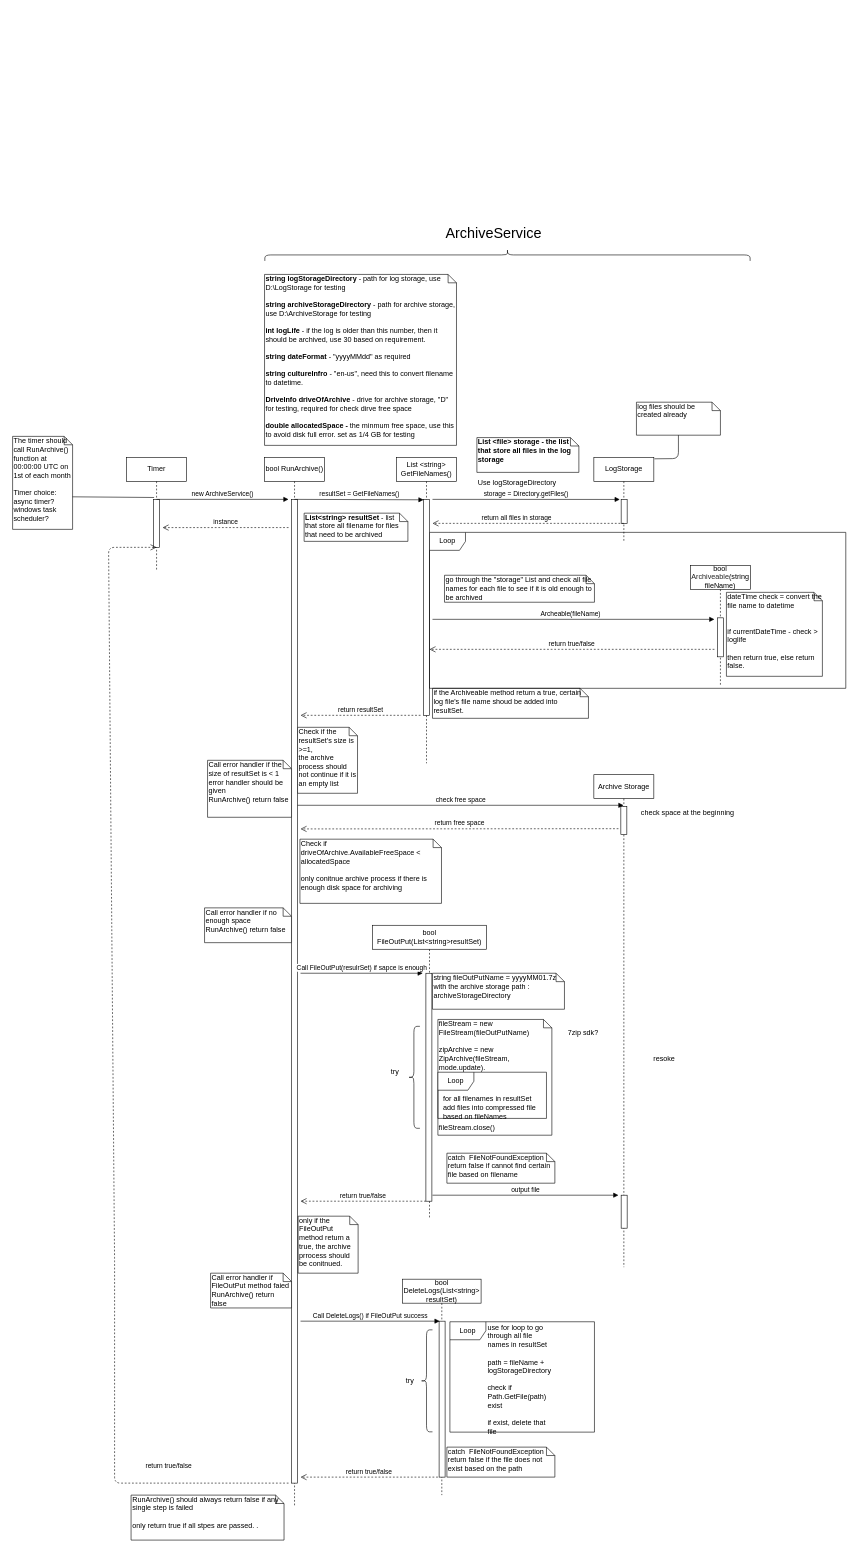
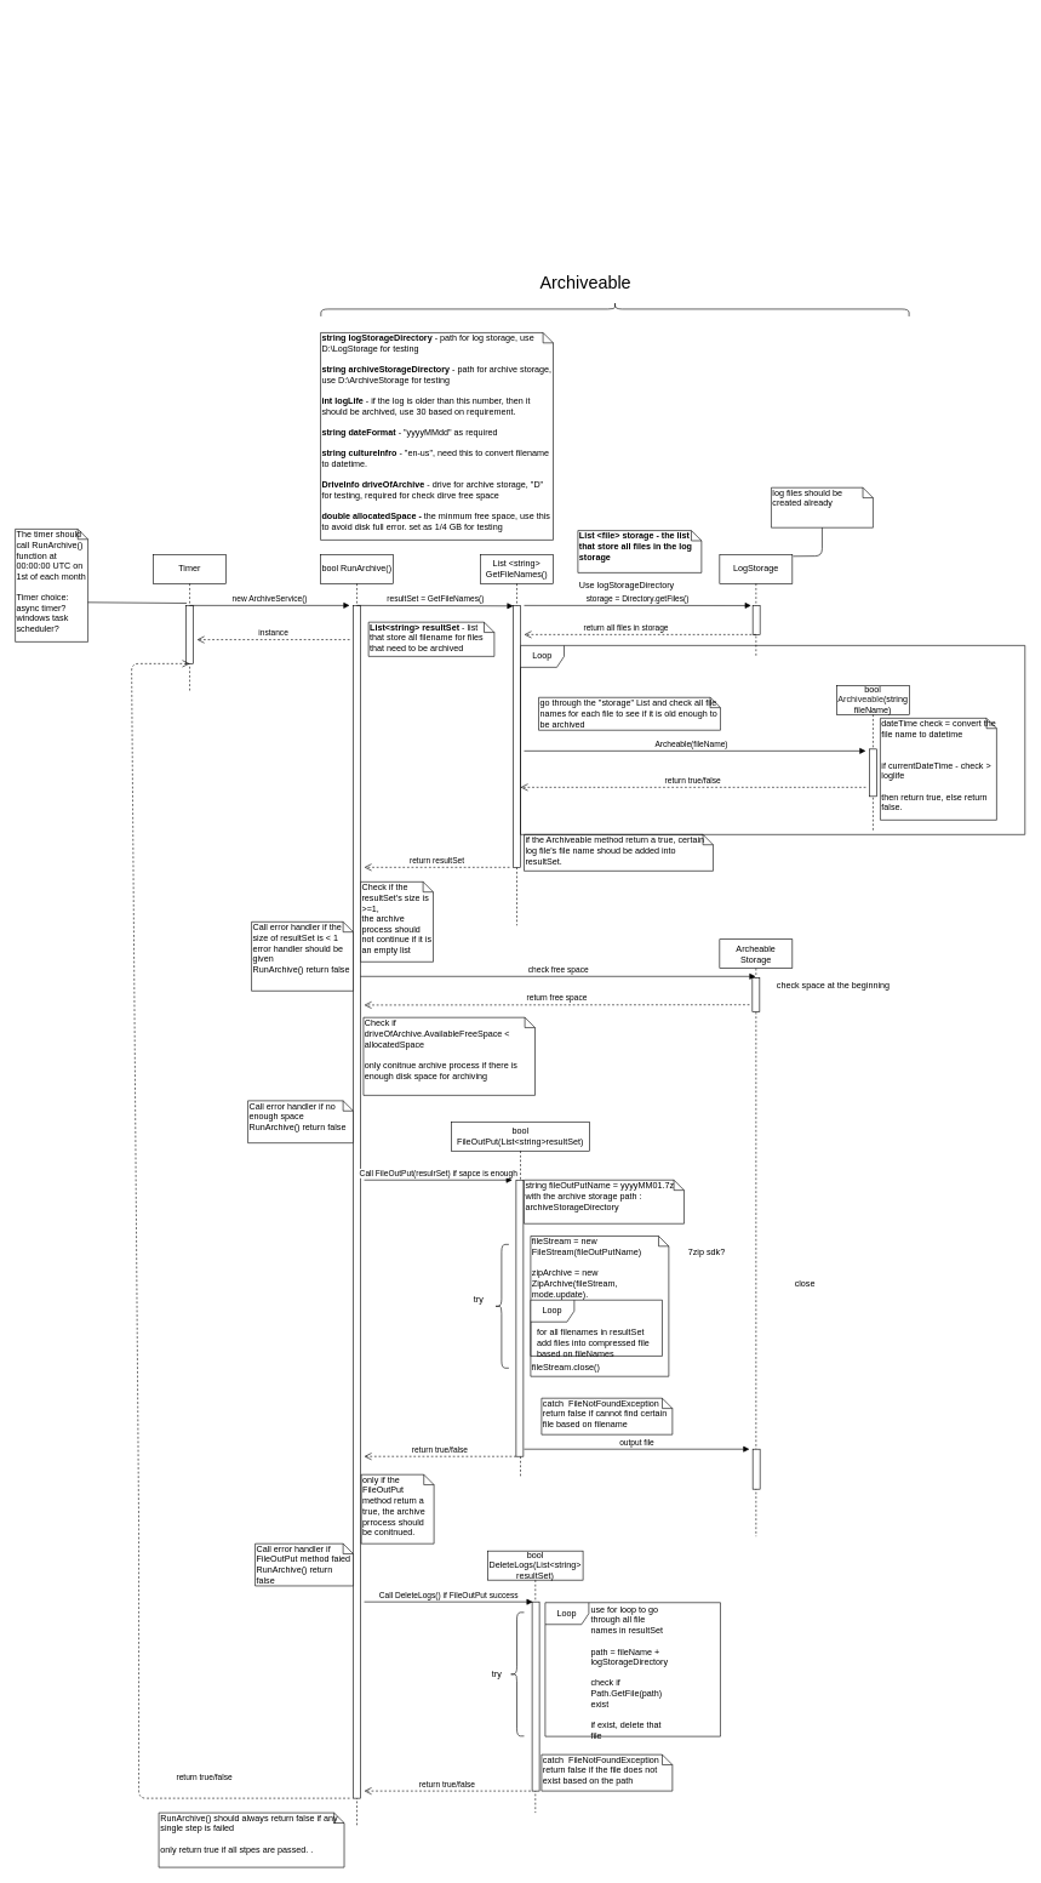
  <mxCell id="0" />
  <mxCell id="1" parent="0" />
  <mxCell id="2" value="Loop" style="shape=umlFrame;whiteSpace=wrap;html=1;" parent="1" vertex="1"><mxGeometry x="749" y="2203" width="241" height="184" as="geometry" /></mxCell>
  <mxCell id="3" value="Timer" style="shape=umlLifeline;perimeter=lifelinePerimeter;whiteSpace=wrap;html=1;container=1;collapsible=0;recursiveResize=0;outlineConnect=0;" parent="1" vertex="1"><mxGeometry x="210" y="762" width="100" height="190" as="geometry" /></mxCell>
  <mxCell id="4" value="" style="html=1;points=[];perimeter=orthogonalPerimeter;" parent="3" vertex="1"><mxGeometry x="45" y="70" width="10" height="80" as="geometry" /></mxCell>
  <mxCell id="5" value="bool RunArchive()" style="shape=umlLifeline;perimeter=lifelinePerimeter;whiteSpace=wrap;html=1;container=1;collapsible=0;recursiveResize=0;outlineConnect=0;" parent="1" vertex="1"><mxGeometry x="440" y="762" width="100" height="1750" as="geometry" /></mxCell>
  <mxCell id="6" value="" style="html=1;points=[];perimeter=orthogonalPerimeter;" parent="5" vertex="1"><mxGeometry x="45" y="70" width="10" height="1640" as="geometry" /></mxCell>
  <mxCell id="7" value="List &amp;lt;string&amp;gt; GetFileNames()" style="shape=umlLifeline;perimeter=lifelinePerimeter;whiteSpace=wrap;html=1;container=1;collapsible=0;recursiveResize=0;outlineConnect=0;" parent="1" vertex="1"><mxGeometry x="660" y="762" width="100" height="510" as="geometry" /></mxCell>
  <mxCell id="8" value="" style="html=1;points=[];perimeter=orthogonalPerimeter;" parent="7" vertex="1"><mxGeometry x="45" y="70" width="10" height="360" as="geometry" /></mxCell>
  <mxCell id="9" value="LogStorage" style="shape=umlLifeline;perimeter=lifelinePerimeter;whiteSpace=wrap;html=1;container=1;collapsible=0;recursiveResize=0;outlineConnect=0;" parent="1" vertex="1"><mxGeometry x="989" y="762" width="100" height="140" as="geometry" /></mxCell>
  <mxCell id="10" value="" style="html=1;points=[];perimeter=orthogonalPerimeter;" parent="9" vertex="1"><mxGeometry x="45.5" y="70" width="10" height="40" as="geometry" /></mxCell>
  <mxCell id="11" value="log files should be created already" style="shape=note;whiteSpace=wrap;html=1;size=14;verticalAlign=top;align=left;spacingTop=-6;" parent="1" vertex="1"><mxGeometry x="1060" y="670" width="140" height="55" as="geometry" /></mxCell>
  <mxCell id="12" value="new ArchiveService()" style="html=1;verticalAlign=bottom;endArrow=block;" parent="1" edge="1"><mxGeometry width="80" relative="1" as="geometry"><mxPoint x="260" y="832" as="sourcePoint" /><mxPoint x="480" y="832" as="targetPoint" /></mxGeometry></mxCell>
  <mxCell id="13" value="resultSet = GetFileNames()" style="html=1;verticalAlign=bottom;endArrow=block;entryX=0.02;entryY=0.002;entryDx=0;entryDy=0;entryPerimeter=0;" parent="1" target="8" edge="1"><mxGeometry width="80" relative="1" as="geometry"><mxPoint x="490" y="832" as="sourcePoint" /><mxPoint x="570" y="832" as="targetPoint" /></mxGeometry></mxCell>
  <mxCell id="14" value="storage = Directory.getFiles()" style="html=1;verticalAlign=bottom;endArrow=block;entryX=-0.22;entryY=0.003;entryDx=0;entryDy=0;entryPerimeter=0;" parent="1" target="10" edge="1"><mxGeometry width="80" relative="1" as="geometry"><mxPoint x="720" y="832" as="sourcePoint" /><mxPoint x="900" y="833" as="targetPoint" /></mxGeometry></mxCell>
  <mxCell id="15" value="&lt;font style=&quot;font-size: 12px&quot;&gt;bool &lt;br&gt;&lt;span style=&quot;color: rgb(34 , 34 , 34) ; font-family: &amp;#34;arial&amp;#34; , sans-serif ; text-align: left ; white-space: pre-wrap&quot;&gt;Archiveable&lt;/span&gt;(string fileName)&lt;/font&gt;" style="shape=umlLifeline;perimeter=lifelinePerimeter;whiteSpace=wrap;html=1;container=1;collapsible=0;recursiveResize=0;outlineConnect=0;" parent="1" vertex="1"><mxGeometry x="1150" y="942" width="100" height="200" as="geometry" /></mxCell>
  <mxCell id="16" value="" style="html=1;points=[];perimeter=orthogonalPerimeter;" parent="15" vertex="1"><mxGeometry x="45" y="87.5" width="10" height="65" as="geometry" /></mxCell>
  <mxCell id="17" value="" style="endArrow=none;html=1;entryX=0.5;entryY=1;entryDx=0;entryDy=0;entryPerimeter=0;exitX=1.01;exitY=0.017;exitDx=0;exitDy=0;exitPerimeter=0;" parent="1" source="9" target="11" edge="1"><mxGeometry width="50" height="50" relative="1" as="geometry"><mxPoint x="1356" y="842" as="sourcePoint" /><mxPoint x="1270" y="689.5" as="targetPoint" /><Array as="points"><mxPoint x="1130" y="764" /></Array></mxGeometry></mxCell>
  <mxCell id="18" value="return all files in storage" style="html=1;verticalAlign=bottom;endArrow=open;dashed=1;endSize=8;" parent="1" edge="1"><mxGeometry x="0.125" relative="1" as="geometry"><mxPoint x="1039" y="872" as="sourcePoint" /><mxPoint x="720" y="872" as="targetPoint" /><mxPoint as="offset" /></mxGeometry></mxCell>
  <mxCell id="19" value="Archeable(fileName)" style="html=1;verticalAlign=bottom;endArrow=block;" parent="1" edge="1"><mxGeometry x="-0.02" width="80" relative="1" as="geometry"><mxPoint x="720" y="1032" as="sourcePoint" /><mxPoint x="1190" y="1032" as="targetPoint" /><mxPoint as="offset" /></mxGeometry></mxCell>
  <mxCell id="20" value="dateTime check = convert the file name to datetime&amp;nbsp;&lt;br&gt;&lt;br&gt;&lt;br&gt;if currentDateTime - check &amp;gt; loglife&amp;nbsp;&lt;br&gt;&lt;br&gt;then return true, else return false." style="shape=note;whiteSpace=wrap;html=1;size=14;verticalAlign=top;align=left;spacingTop=-6;" parent="1" vertex="1"><mxGeometry x="1210" y="987" width="160" height="140" as="geometry" /></mxCell>
  <mxCell id="21" value="&lt;b&gt;string logStorageDirectory&lt;/b&gt; - path for log storage, use D:\LogStorage for testing&lt;br&gt;&lt;br&gt;&lt;b&gt;string archiveStorageDirectory&lt;/b&gt; - path for archive storage, use D:\ArchiveStorage for testing&lt;br&gt;&lt;br&gt;&lt;b&gt;int logLife&lt;/b&gt; - if the log is older than this number, then it should be archived, use 30 based on requirement.&lt;br&gt;&lt;br&gt;&lt;b&gt;string dateFormat&lt;/b&gt; - &quot;yyyyMMdd&quot; as required&lt;br&gt;&lt;br&gt;&lt;b&gt;string cultureInfro&lt;/b&gt; - &quot;en-us&quot;, need this to convert filename to datetime.&lt;br&gt;&lt;br&gt;&lt;b&gt;DriveInfo driveOfArchive&lt;/b&gt;&amp;nbsp;- drive for archive storage, &quot;D&quot; for testing, required for check dirve free space&lt;br&gt;&lt;br&gt;&lt;b&gt;double allocatedSpace - &lt;/b&gt;the minmum free space, use this to avoid disk full error. set as 1/4 GB for testing&lt;br&gt;&lt;br&gt;&lt;b&gt;&lt;br&gt;&lt;/b&gt;" style="shape=note;whiteSpace=wrap;html=1;size=14;verticalAlign=top;align=left;spacingTop=-6;" parent="1" vertex="1"><mxGeometry x="440" y="457" width="320" height="285" as="geometry" /></mxCell>
  <mxCell id="22" value="return resultSet" style="html=1;verticalAlign=bottom;endArrow=open;dashed=1;endSize=8;" parent="1" edge="1"><mxGeometry relative="1" as="geometry"><mxPoint x="700" y="1192" as="sourcePoint" /><mxPoint x="500" y="1192" as="targetPoint" /></mxGeometry></mxCell>
  <mxCell id="23" value="go through the &quot;storage&quot; List and check all file names for each file to see if it is old enough to be archived" style="shape=note;whiteSpace=wrap;html=1;size=14;verticalAlign=top;align=left;spacingTop=-6;" parent="1" vertex="1"><mxGeometry x="740" y="958.5" width="250" height="45" as="geometry" /></mxCell>
  <mxCell id="24" value="Check if the resultSet's size is &amp;gt;=1,&amp;nbsp;&lt;br&gt;the archive process should not continue if it is an empty list" style="shape=note;whiteSpace=wrap;html=1;size=14;verticalAlign=top;align=left;spacingTop=-6;" parent="1" vertex="1"><mxGeometry x="495" y="1212" width="100" height="110" as="geometry" /></mxCell>
  <mxCell id="25" value="bool FileOutPut(List&amp;lt;string&amp;gt;resultSet)" style="shape=umlLifeline;perimeter=lifelinePerimeter;whiteSpace=wrap;html=1;container=1;collapsible=0;recursiveResize=0;outlineConnect=0;" parent="1" vertex="1"><mxGeometry x="620" y="1542" width="190" height="490" as="geometry" /></mxCell>
  <mxCell id="26" value="" style="html=1;points=[];perimeter=orthogonalPerimeter;" parent="25" vertex="1"><mxGeometry x="89" y="80" width="10" height="380" as="geometry" /></mxCell>
  <mxCell id="27" value="bool DeleteLogs(List&amp;lt;string&amp;gt; resultSet)" style="shape=umlLifeline;perimeter=lifelinePerimeter;whiteSpace=wrap;html=1;container=1;collapsible=0;recursiveResize=0;outlineConnect=0;" parent="1" vertex="1"><mxGeometry x="670" y="2132" width="131" height="360" as="geometry" /></mxCell>
  <mxCell id="28" value="" style="html=1;points=[];perimeter=orthogonalPerimeter;" parent="27" vertex="1"><mxGeometry x="61" y="70" width="10" height="260" as="geometry" /></mxCell>
  <mxCell id="29" value="The timer should call RunArchive() function at 00:00:00 UTC on 1st of each month&lt;br&gt;&lt;br&gt;Timer choice:&lt;br&gt;async timer?&lt;br&gt;windows task scheduler?&amp;nbsp;" style="shape=note;whiteSpace=wrap;html=1;size=14;verticalAlign=top;align=left;spacingTop=-6;" parent="1" vertex="1"><mxGeometry x="20" y="727" width="100" height="155" as="geometry" /></mxCell>
  <mxCell id="30" value="" style="endArrow=none;html=1;entryX=0.086;entryY=-0.039;entryDx=0;entryDy=0;entryPerimeter=0;exitX=0.999;exitY=0.65;exitDx=0;exitDy=0;exitPerimeter=0;" parent="1" source="29" target="4" edge="1"><mxGeometry width="50" height="50" relative="1" as="geometry"><mxPoint x="150" y="865" as="sourcePoint" /><mxPoint x="200" y="815" as="targetPoint" /></mxGeometry></mxCell>
  <mxCell id="31" value="&lt;b&gt;List &amp;lt;file&amp;gt; storage - the list that store all files in the log storage&lt;/b&gt;" style="shape=note;whiteSpace=wrap;html=1;size=14;verticalAlign=top;align=left;spacingTop=-6;" parent="1" vertex="1"><mxGeometry x="794" y="729" width="170" height="58" as="geometry" /></mxCell>
  <mxCell id="32" value="Use logStorageDirectory" style="text;html=1;resizable=0;points=[];autosize=1;align=left;verticalAlign=top;spacingTop=-4;" parent="1" vertex="1"><mxGeometry x="794" y="794.5" width="150" height="20" as="geometry" /></mxCell>
  <mxCell id="33" value="return true/false" style="html=1;verticalAlign=bottom;endArrow=open;dashed=1;endSize=8;" parent="1" edge="1"><mxGeometry relative="1" as="geometry"><mxPoint x="1190" y="1082" as="sourcePoint" /><mxPoint x="715" y="1082" as="targetPoint" /></mxGeometry></mxCell>
  <mxCell id="34" value="if the Archiveable method return a true, certain log file's file name shoud be added into&amp;nbsp;&lt;br&gt;resultSet." style="shape=note;whiteSpace=wrap;html=1;size=14;verticalAlign=top;align=left;spacingTop=-6;" parent="1" vertex="1"><mxGeometry x="720" y="1147" width="260" height="50" as="geometry" /></mxCell>
  <mxCell id="35" value="Call error handler if the size of resultSet is &amp;lt; 1&lt;br&gt;error handler should be given&lt;br&gt;RunArchive() return false&amp;nbsp;" style="shape=note;whiteSpace=wrap;html=1;size=14;verticalAlign=top;align=left;spacingTop=-6;" parent="1" vertex="1"><mxGeometry x="345" y="1267" width="140" height="95" as="geometry" /></mxCell>
  <mxCell id="36" value="Check if driveOfArchive.AvailableFreeSpace &amp;lt; allocatedSpace&lt;br&gt;&lt;br&gt;only conitnue archive process if there is enough disk space for archiving" style="shape=note;whiteSpace=wrap;html=1;size=14;verticalAlign=top;align=left;spacingTop=-6;" parent="1" vertex="1"><mxGeometry x="499" y="1398.5" width="236" height="107" as="geometry" /></mxCell>
  <mxCell id="37" value="Call error handler if no enough space&lt;br&gt;RunArchive() return false" style="shape=note;whiteSpace=wrap;html=1;size=14;verticalAlign=top;align=left;spacingTop=-6;" parent="1" vertex="1"><mxGeometry x="340" y="1513" width="145" height="58" as="geometry" /></mxCell>
  <mxCell id="38" value="Call FileOutPut(resulrSet) if sapce is enough" style="html=1;verticalAlign=bottom;endArrow=block;entryX=-0.514;entryY=0;entryDx=0;entryDy=0;entryPerimeter=0;" parent="1" target="26" edge="1"><mxGeometry width="80" relative="1" as="geometry"><mxPoint x="500" y="1622" as="sourcePoint" /><mxPoint x="654.5" y="1612" as="targetPoint" /></mxGeometry></mxCell>
  <mxCell id="39" value="string fileOutPutName = yyyyMM01.7z with the archive storage path :&lt;br&gt;archiveStorageDirectory" style="shape=note;whiteSpace=wrap;html=1;size=14;verticalAlign=top;align=left;spacingTop=-6;" parent="1" vertex="1"><mxGeometry x="720" y="1622" width="220" height="60" as="geometry" /></mxCell>
  <mxCell id="40" value="" style="shape=curlyBracket;whiteSpace=wrap;html=1;rounded=1;" parent="1" vertex="1"><mxGeometry x="679" y="1710.5" width="20" height="170" as="geometry" /></mxCell>
  <mxCell id="41" value="try" style="text;html=1;resizable=0;points=[];autosize=1;align=left;verticalAlign=top;spacingTop=-4;" parent="1" vertex="1"><mxGeometry x="649" y="1775.5" width="30" height="20" as="geometry" /></mxCell>
  <mxCell id="42" value="fileStream = new FileStream(fileOutPutName)&lt;br&gt;&lt;br&gt;zipArchive = new ZipArchive(fileStream, mode.update).&lt;br&gt;&lt;br&gt;&lt;br&gt;&lt;br&gt;&lt;br&gt;&lt;br&gt;&lt;br&gt;fileStream.close()" style="shape=note;whiteSpace=wrap;html=1;size=14;verticalAlign=top;align=left;spacingTop=-6;" parent="1" vertex="1"><mxGeometry x="729" y="1699" width="190" height="193" as="geometry" /></mxCell>
  <mxCell id="43" value="catch&amp;nbsp; FileNotFoundException&lt;br&gt;return false if cannot find certain file based on filename" style="shape=note;whiteSpace=wrap;html=1;size=14;verticalAlign=top;align=left;spacingTop=-6;" parent="1" vertex="1"><mxGeometry x="744" y="1922" width="180" height="50" as="geometry" /></mxCell>
  <mxCell id="44" value="return true/false" style="html=1;verticalAlign=bottom;endArrow=open;dashed=1;endSize=8;exitX=0;exitY=1;exitDx=0;exitDy=0;exitPerimeter=0;" parent="1" source="26" edge="1"><mxGeometry relative="1" as="geometry"><mxPoint x="720" y="2002" as="sourcePoint" /><mxPoint x="500" y="2002" as="targetPoint" /></mxGeometry></mxCell>
  <mxCell id="45" value="only if the FileOutPut method return a true, the archive prrocess should be conitnued." style="shape=note;whiteSpace=wrap;html=1;size=14;verticalAlign=top;align=left;spacingTop=-6;" parent="1" vertex="1"><mxGeometry x="496" y="2027" width="100" height="95" as="geometry" /></mxCell>
  <mxCell id="46" value="Call error handler if FileOutPut method faied&lt;br&gt;RunArchive() return false" style="shape=note;whiteSpace=wrap;html=1;size=14;verticalAlign=top;align=left;spacingTop=-6;" parent="1" vertex="1"><mxGeometry x="350" y="2122" width="135" height="58" as="geometry" /></mxCell>
  <mxCell id="47" value="Call DeleteLogs() if FileOutPut success" style="html=1;verticalAlign=bottom;endArrow=block;" parent="1" edge="1"><mxGeometry width="80" relative="1" as="geometry"><mxPoint x="500" y="2202" as="sourcePoint" /><mxPoint x="732" y="2202" as="targetPoint" /><mxPoint as="offset" /></mxGeometry></mxCell>
  <mxCell id="48" value="" style="shape=curlyBracket;whiteSpace=wrap;html=1;rounded=1;" parent="1" vertex="1"><mxGeometry x="700" y="2216.5" width="20" height="170" as="geometry" /></mxCell>
  <mxCell id="49" value="try" style="text;html=1;resizable=0;points=[];autosize=1;align=left;verticalAlign=top;spacingTop=-4;" parent="1" vertex="1"><mxGeometry x="674" y="2292" width="30" height="20" as="geometry" /></mxCell>
  <mxCell id="50" value="catch&amp;nbsp; FileNotFoundException&lt;br&gt;return false if the file does not exist based on the path" style="shape=note;whiteSpace=wrap;html=1;size=14;verticalAlign=top;align=left;spacingTop=-6;" parent="1" vertex="1"><mxGeometry x="744" y="2412" width="180" height="50" as="geometry" /></mxCell>
  <mxCell id="51" value="return true/false" style="html=1;verticalAlign=bottom;endArrow=open;dashed=1;endSize=8;" parent="1" edge="1"><mxGeometry relative="1" as="geometry"><mxPoint x="729" y="2462" as="sourcePoint" /><mxPoint x="500" y="2462" as="targetPoint" /></mxGeometry></mxCell>
  <mxCell id="52" value="return true/false" style="html=1;verticalAlign=bottom;endArrow=open;dashed=1;endSize=8;entryX=0.5;entryY=1;entryDx=0;entryDy=0;entryPerimeter=0;" parent="1" target="4" edge="1"><mxGeometry x="-0.793" y="-20" relative="1" as="geometry"><mxPoint x="480" y="2472" as="sourcePoint" /><mxPoint x="250" y="922" as="targetPoint" /><Array as="points"><mxPoint y="2472" x="190" /><mxPoint y="2102" x="190" /><mxPoint x="180" y="912" /></Array><mxPoint as="offset" /></mxGeometry></mxCell>
  <mxCell id="53" value="RunArchive() should always return false if any single step is failed&lt;br&gt;&lt;br&gt;only return true if all stpes are passed. .&amp;nbsp;" style="shape=note;whiteSpace=wrap;html=1;size=14;verticalAlign=top;align=left;spacingTop=-6;" parent="1" vertex="1"><mxGeometry x="217.5" y="2492" width="255" height="75" as="geometry" /></mxCell>
  <mxCell id="54" value="" style="shape=curlyBracket;whiteSpace=wrap;html=1;rounded=1;rotation=90;" parent="1" vertex="1"><mxGeometry x="835" y="20" width="20" height="809" as="geometry" /></mxCell>
- <mxCell id="55" value="&lt;font style=&quot;font-size: 24px&quot;&gt;ArchiveService&lt;/font&gt;" style="text;html=1;resizable=0;points=[];autosize=1;align=left;verticalAlign=top;spacingTop=-4;" parent="1" vertex="1"><mxGeometry x="740" y="372" width="180" height="20" as="geometry" /></mxCell>
- <mxCell id="56" value="Archive Storage" style="shape=umlLifeline;perimeter=lifelinePerimeter;whiteSpace=wrap;html=1;container=1;collapsible=0;recursiveResize=0;outlineConnect=0;" parent="1" vertex="1"><mxGeometry x="989" y="1291" width="100" height="821" as="geometry" /></mxCell>
+ <mxCell id="55" value="&lt;font style=&quot;font-size: 24px&quot;&gt;Archiveable&lt;/font&gt;" style="text;html=1;resizable=0;points=[];autosize=1;align=left;verticalAlign=top;spacingTop=-4;" parent="1" vertex="1"><mxGeometry x="740" y="372" width="180" height="20" as="geometry" /></mxCell>
+ <mxCell id="56" value="Archeable Storage" style="shape=umlLifeline;perimeter=lifelinePerimeter;whiteSpace=wrap;html=1;container=1;collapsible=0;recursiveResize=0;outlineConnect=0;" parent="1" vertex="1"><mxGeometry x="989" y="1291" width="100" height="821" as="geometry" /></mxCell>
  <mxCell id="57" value="" style="html=1;points=[];perimeter=orthogonalPerimeter;" parent="56" vertex="1"><mxGeometry x="45" y="53" width="10" height="47" as="geometry" /></mxCell>
  <mxCell id="58" value="" style="html=1;points=[];perimeter=orthogonalPerimeter;" parent="56" vertex="1"><mxGeometry x="45.5" y="701" width="10" height="55" as="geometry" /></mxCell>
  <mxCell id="59" value="output file" style="html=1;verticalAlign=bottom;endArrow=block;" parent="1" edge="1"><mxGeometry width="80" relative="1" as="geometry"><mxPoint x="720" y="1992" as="sourcePoint" /><mxPoint x="1030" y="1992" as="targetPoint" /><Array as="points" /></mxGeometry></mxCell>
  <mxCell id="60" value="check free space" style="html=1;verticalAlign=bottom;endArrow=block;" parent="1" target="56" edge="1"><mxGeometry width="80" relative="1" as="geometry"><mxPoint x="495" y="1342" as="sourcePoint" /><mxPoint x="575" y="1342" as="targetPoint" /></mxGeometry></mxCell>
  <mxCell id="61" value="return free space" style="html=1;verticalAlign=bottom;endArrow=open;dashed=1;endSize=8;entryX=1.5;entryY=0.335;entryDx=0;entryDy=0;entryPerimeter=0;" parent="1" target="6" edge="1"><mxGeometry relative="1" as="geometry"><mxPoint x="1030" y="1381" as="sourcePoint" /><mxPoint x="790" y="1382" as="targetPoint" /></mxGeometry></mxCell>
  <mxCell id="62" value="7zip sdk?" style="text;html=1;resizable=0;points=[];autosize=1;align=left;verticalAlign=top;spacingTop=-4;" parent="1" vertex="1"><mxGeometry x="944" y="1710.5" width="70" height="20" as="geometry" /></mxCell>
  <mxCell id="63" value="&lt;b&gt;List&amp;lt;string&amp;gt; resultSet&amp;nbsp;&lt;/b&gt;- list that store all filename for files that need to be archived" style="shape=note;whiteSpace=wrap;html=1;size=14;verticalAlign=top;align=left;spacingTop=-6;" parent="1" vertex="1"><mxGeometry x="506" y="855" width="173" height="47" as="geometry" /></mxCell>
  <mxCell id="64" value="Loop" style="shape=umlFrame;whiteSpace=wrap;html=1;" parent="1" vertex="1"><mxGeometry x="715" y="887" width="694" height="260" as="geometry" /></mxCell>
  <mxCell id="65" value="&lt;span style=&quot;white-space: normal&quot;&gt;use for loop to go through all file names in resultSet&lt;/span&gt;&lt;br style=&quot;white-space: normal&quot;&gt;&lt;br style=&quot;white-space: normal&quot;&gt;&lt;span style=&quot;white-space: normal&quot;&gt;path = fileName + logStorageDirectory&lt;/span&gt;&lt;br style=&quot;white-space: normal&quot;&gt;&lt;br style=&quot;white-space: normal&quot;&gt;&lt;span style=&quot;white-space: normal&quot;&gt;check if Path.GetFile(path) exist&lt;/span&gt;&lt;br style=&quot;white-space: normal&quot;&gt;&lt;br style=&quot;white-space: normal&quot;&gt;&lt;span style=&quot;white-space: normal&quot;&gt;if exist, delete that file&lt;/span&gt;" style="text;html=1;resizable=0;points=[];autosize=1;align=left;verticalAlign=top;spacingTop=-4;" parent="1" vertex="1"><mxGeometry x="810" y="2203" width="290" height="100" as="geometry" /></mxCell>
  <mxCell id="66" value="Loop" style="shape=umlFrame;whiteSpace=wrap;html=1;" parent="1" vertex="1"><mxGeometry x="729" y="1787" width="181" height="77" as="geometry" /></mxCell>
  <mxCell id="67" value="for all filenames in resultSet&lt;br&gt;add files into compressed file &lt;br&gt;based on fileNames" style="text;html=1;resizable=0;points=[];autosize=1;align=left;verticalAlign=top;spacingTop=-4;" parent="1" vertex="1"><mxGeometry x="735.5" y="1821.5" width="170" height="40" as="geometry" /></mxCell>
  <mxCell id="68" value="instance" style="html=1;verticalAlign=bottom;endArrow=open;dashed=1;endSize=8;entryX=1.5;entryY=0.588;entryDx=0;entryDy=0;entryPerimeter=0;" parent="1" target="4" edge="1"><mxGeometry relative="1" as="geometry"><mxPoint x="480" y="879" as="sourcePoint" /><mxPoint x="377.5" y="879" as="targetPoint" /></mxGeometry></mxCell>
- <mxCell id="69" value="resoke" style="text;html=1;align=center;verticalAlign=middle;resizable=0;points=[];;autosize=1;" parent="1" vertex="1"><mxGeometry x="1081" y="1755" width="50" height="20" as="geometry" /></mxCell>
+ <mxCell id="69" value="close" style="text;html=1;align=center;verticalAlign=middle;resizable=0;points=[];;autosize=1;" parent="1" vertex="1"><mxGeometry x="1081" y="1755" width="50" height="20" as="geometry" /></mxCell>
  <mxCell id="70" value="check space at the beginning" style="text;html=1;align=center;verticalAlign=middle;resizable=0;points=[];;autosize=1;" parent="1" vertex="1"><mxGeometry x="1060" y="1345" width="170" height="20" as="geometry" /></mxCell>
